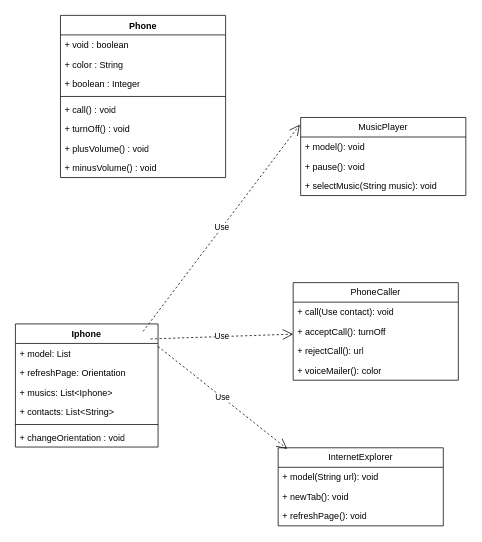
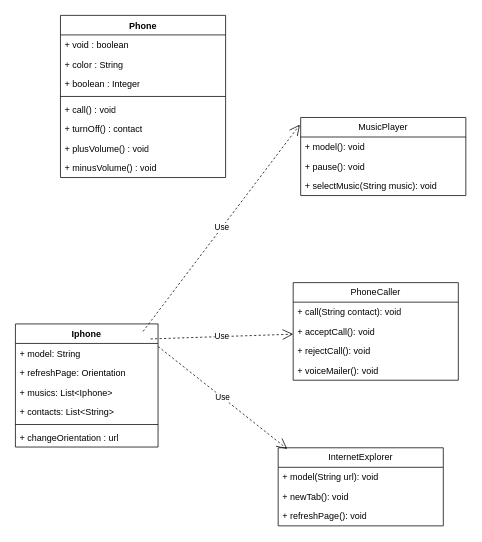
  <mxCell id="0" />
  <mxCell id="1" parent="0" />
  <mxCell id="2" value="Iphone&lt;br&gt;" style="swimlane;fontStyle=1;align=center;verticalAlign=top;childLayout=stackLayout;horizontal=1;startSize=26;horizontalStack=0;resizeParent=1;resizeParentMax=0;resizeLast=0;collapsible=1;marginBottom=0;whiteSpace=wrap;html=1;" vertex="1" parent="1"><mxGeometry x="20" y="431" width="190" height="164" as="geometry" /></mxCell>
  <mxCell id="3" value="Use" style="endArrow=open;endSize=12;dashed=1;html=1;rounded=0;entryX=-0.005;entryY=0.092;entryDx=0;entryDy=0;entryPerimeter=0;" edge="1" parent="2" target="21"><mxGeometry width="160" relative="1" as="geometry"><mxPoint x="170" y="10" as="sourcePoint" /><mxPoint x="330" y="10" as="targetPoint" /></mxGeometry></mxCell>
- <mxCell id="4" value="+ model: List" style="text;strokeColor=none;fillColor=none;align=left;verticalAlign=top;spacingLeft=4;spacingRight=4;overflow=hidden;rotatable=0;points=[[0,0.5],[1,0.5]];portConstraint=eastwest;whiteSpace=wrap;html=1;" vertex="1" parent="2"><mxGeometry y="26" width="190" height="26" as="geometry" /></mxCell>
+ <mxCell id="4" value="+ model: String" style="text;strokeColor=none;fillColor=none;align=left;verticalAlign=top;spacingLeft=4;spacingRight=4;overflow=hidden;rotatable=0;points=[[0,0.5],[1,0.5]];portConstraint=eastwest;whiteSpace=wrap;html=1;" vertex="1" parent="2"><mxGeometry y="26" width="190" height="26" as="geometry" /></mxCell>
  <mxCell id="5" value="+ refreshPage: Orientation" style="text;strokeColor=none;fillColor=none;align=left;verticalAlign=top;spacingLeft=4;spacingRight=4;overflow=hidden;rotatable=0;points=[[0,0.5],[1,0.5]];portConstraint=eastwest;whiteSpace=wrap;html=1;" vertex="1" parent="2"><mxGeometry y="52" width="190" height="26" as="geometry" /></mxCell>
  <mxCell id="6" value="+ musics: List&amp;lt;Iphone&amp;gt;" style="text;strokeColor=none;fillColor=none;align=left;verticalAlign=top;spacingLeft=4;spacingRight=4;overflow=hidden;rotatable=0;points=[[0,0.5],[1,0.5]];portConstraint=eastwest;whiteSpace=wrap;html=1;" vertex="1" parent="2"><mxGeometry y="78" width="190" height="26" as="geometry" /></mxCell>
  <mxCell id="7" value="+ contacts: List&amp;lt;String&amp;gt;" style="text;strokeColor=none;fillColor=none;align=left;verticalAlign=top;spacingLeft=4;spacingRight=4;overflow=hidden;rotatable=0;points=[[0,0.5],[1,0.5]];portConstraint=eastwest;whiteSpace=wrap;html=1;" vertex="1" parent="2"><mxGeometry y="104" width="190" height="26" as="geometry" /></mxCell>
  <mxCell id="8" value="" style="line;strokeWidth=1;fillColor=none;align=left;verticalAlign=middle;spacingTop=-1;spacingLeft=3;spacingRight=3;rotatable=0;labelPosition=right;points=[];portConstraint=eastwest;strokeColor=inherit;" vertex="1" parent="2"><mxGeometry y="130" width="190" height="8" as="geometry" /></mxCell>
- <mxCell id="9" value="+ changeOrientation : void" style="text;strokeColor=none;fillColor=none;align=left;verticalAlign=top;spacingLeft=4;spacingRight=4;overflow=hidden;rotatable=0;points=[[0,0.5],[1,0.5]];portConstraint=eastwest;whiteSpace=wrap;html=1;" vertex="1" parent="2"><mxGeometry y="138" width="190" height="26" as="geometry" /></mxCell>
+ <mxCell id="9" value="+ changeOrientation : url" style="text;strokeColor=none;fillColor=none;align=left;verticalAlign=top;spacingLeft=4;spacingRight=4;overflow=hidden;rotatable=0;points=[[0,0.5],[1,0.5]];portConstraint=eastwest;whiteSpace=wrap;html=1;" vertex="1" parent="2"><mxGeometry y="138" width="190" height="26" as="geometry" /></mxCell>
  <mxCell id="10" value="Use" style="endArrow=open;endSize=12;dashed=1;html=1;rounded=0;" edge="1" parent="2" target="25"><mxGeometry width="160" relative="1" as="geometry"><mxPoint x="180" y="20" as="sourcePoint" /><mxPoint x="389" y="-251" as="targetPoint" /></mxGeometry></mxCell>
  <mxCell id="11" value="Use" style="endArrow=open;endSize=12;dashed=1;html=1;rounded=0;entryX=0.055;entryY=0.015;entryDx=0;entryDy=0;entryPerimeter=0;" edge="1" parent="2" target="30"><mxGeometry width="160" relative="1" as="geometry"><mxPoint x="190" y="30" as="sourcePoint" /><mxPoint x="380" y="24" as="targetPoint" /></mxGeometry></mxCell>
  <mxCell id="12" value="Phone&lt;br&gt;" style="swimlane;fontStyle=1;align=center;verticalAlign=top;childLayout=stackLayout;horizontal=1;startSize=26;horizontalStack=0;resizeParent=1;resizeParentMax=0;resizeLast=0;collapsible=1;marginBottom=0;whiteSpace=wrap;html=1;" vertex="1" parent="1"><mxGeometry x="80" y="20" width="220" height="216" as="geometry" /></mxCell>
  <mxCell id="13" value="+ void : boolean&lt;br&gt;" style="text;strokeColor=none;fillColor=none;align=left;verticalAlign=top;spacingLeft=4;spacingRight=4;overflow=hidden;rotatable=0;points=[[0,0.5],[1,0.5]];portConstraint=eastwest;whiteSpace=wrap;html=1;" vertex="1" parent="12"><mxGeometry y="26" width="220" height="26" as="geometry" /></mxCell>
  <mxCell id="14" value="+ color : String" style="text;strokeColor=none;fillColor=none;align=left;verticalAlign=top;spacingLeft=4;spacingRight=4;overflow=hidden;rotatable=0;points=[[0,0.5],[1,0.5]];portConstraint=eastwest;whiteSpace=wrap;html=1;" vertex="1" parent="12"><mxGeometry y="52" width="220" height="26" as="geometry" /></mxCell>
  <mxCell id="15" value="+ boolean : Integer" style="text;strokeColor=none;fillColor=none;align=left;verticalAlign=top;spacingLeft=4;spacingRight=4;overflow=hidden;rotatable=0;points=[[0,0.5],[1,0.5]];portConstraint=eastwest;whiteSpace=wrap;html=1;" vertex="1" parent="12"><mxGeometry y="78" width="220" height="26" as="geometry" /></mxCell>
  <mxCell id="16" value="" style="line;strokeWidth=1;fillColor=none;align=left;verticalAlign=middle;spacingTop=-1;spacingLeft=3;spacingRight=3;rotatable=0;labelPosition=right;points=[];portConstraint=eastwest;strokeColor=inherit;" vertex="1" parent="12"><mxGeometry y="104" width="220" height="8" as="geometry" /></mxCell>
  <mxCell id="17" value="+ call() : void" style="text;strokeColor=none;fillColor=none;align=left;verticalAlign=top;spacingLeft=4;spacingRight=4;overflow=hidden;rotatable=0;points=[[0,0.5],[1,0.5]];portConstraint=eastwest;whiteSpace=wrap;html=1;" vertex="1" parent="12"><mxGeometry y="112" width="220" height="26" as="geometry" /></mxCell>
- <mxCell id="18" value="+ turnOff() : void" style="text;strokeColor=none;fillColor=none;align=left;verticalAlign=top;spacingLeft=4;spacingRight=4;overflow=hidden;rotatable=0;points=[[0,0.5],[1,0.5]];portConstraint=eastwest;whiteSpace=wrap;html=1;" vertex="1" parent="12"><mxGeometry y="138" width="220" height="26" as="geometry" /></mxCell>
+ <mxCell id="18" value="+ turnOff() : contact" style="text;strokeColor=none;fillColor=none;align=left;verticalAlign=top;spacingLeft=4;spacingRight=4;overflow=hidden;rotatable=0;points=[[0,0.5],[1,0.5]];portConstraint=eastwest;whiteSpace=wrap;html=1;" vertex="1" parent="12"><mxGeometry y="138" width="220" height="26" as="geometry" /></mxCell>
  <mxCell id="19" value="+ plusVolume() : void" style="text;strokeColor=none;fillColor=none;align=left;verticalAlign=top;spacingLeft=4;spacingRight=4;overflow=hidden;rotatable=0;points=[[0,0.5],[1,0.5]];portConstraint=eastwest;whiteSpace=wrap;html=1;" vertex="1" parent="12"><mxGeometry y="164" width="220" height="26" as="geometry" /></mxCell>
  <mxCell id="20" value="+ minusVolume() : void" style="text;strokeColor=none;fillColor=none;align=left;verticalAlign=top;spacingLeft=4;spacingRight=4;overflow=hidden;rotatable=0;points=[[0,0.5],[1,0.5]];portConstraint=eastwest;whiteSpace=wrap;html=1;" vertex="1" parent="12"><mxGeometry y="190" width="220" height="26" as="geometry" /></mxCell>
  <mxCell id="21" value="MusicPlayer" style="swimlane;fontStyle=0;childLayout=stackLayout;horizontal=1;startSize=26;fillColor=none;horizontalStack=0;resizeParent=1;resizeParentMax=0;resizeLast=0;collapsible=1;marginBottom=0;whiteSpace=wrap;html=1;" vertex="1" parent="1"><mxGeometry x="400" y="156" width="220" height="104" as="geometry" /></mxCell>
  <mxCell id="22" value="+ model(): void" style="text;strokeColor=none;fillColor=none;align=left;verticalAlign=top;spacingLeft=4;spacingRight=4;overflow=hidden;rotatable=0;points=[[0,0.5],[1,0.5]];portConstraint=eastwest;whiteSpace=wrap;html=1;" vertex="1" parent="21"><mxGeometry y="26" width="220" height="26" as="geometry" /></mxCell>
  <mxCell id="23" value="+ pause(): void" style="text;strokeColor=none;fillColor=none;align=left;verticalAlign=top;spacingLeft=4;spacingRight=4;overflow=hidden;rotatable=0;points=[[0,0.5],[1,0.5]];portConstraint=eastwest;whiteSpace=wrap;html=1;" vertex="1" parent="21"><mxGeometry y="52" width="220" height="26" as="geometry" /></mxCell>
  <mxCell id="24" value="+ selectMusic(String music): void" style="text;strokeColor=none;fillColor=none;align=left;verticalAlign=top;spacingLeft=4;spacingRight=4;overflow=hidden;rotatable=0;points=[[0,0.5],[1,0.5]];portConstraint=eastwest;whiteSpace=wrap;html=1;" vertex="1" parent="21"><mxGeometry y="78" width="220" height="26" as="geometry" /></mxCell>
  <mxCell id="25" value="PhoneCaller" style="swimlane;fontStyle=0;childLayout=stackLayout;horizontal=1;startSize=26;fillColor=none;horizontalStack=0;resizeParent=1;resizeParentMax=0;resizeLast=0;collapsible=1;marginBottom=0;whiteSpace=wrap;html=1;" vertex="1" parent="1"><mxGeometry x="390" y="376" width="220" height="130" as="geometry" /></mxCell>
- <mxCell id="26" value="+ call(Use contact): void" style="text;strokeColor=none;fillColor=none;align=left;verticalAlign=top;spacingLeft=4;spacingRight=4;overflow=hidden;rotatable=0;points=[[0,0.5],[1,0.5]];portConstraint=eastwest;whiteSpace=wrap;html=1;" vertex="1" parent="25"><mxGeometry y="26" width="220" height="26" as="geometry" /></mxCell>
- <mxCell id="27" value="+ acceptCall(): turnOff" style="text;strokeColor=none;fillColor=none;align=left;verticalAlign=top;spacingLeft=4;spacingRight=4;overflow=hidden;rotatable=0;points=[[0,0.5],[1,0.5]];portConstraint=eastwest;whiteSpace=wrap;html=1;" vertex="1" parent="25"><mxGeometry y="52" width="220" height="26" as="geometry" /></mxCell>
- <mxCell id="28" value="+ rejectCall(): url" style="text;strokeColor=none;fillColor=none;align=left;verticalAlign=top;spacingLeft=4;spacingRight=4;overflow=hidden;rotatable=0;points=[[0,0.5],[1,0.5]];portConstraint=eastwest;whiteSpace=wrap;html=1;" vertex="1" parent="25"><mxGeometry y="78" width="220" height="26" as="geometry" /></mxCell>
- <mxCell id="29" value="+ voiceMailer(): color" style="text;strokeColor=none;fillColor=none;align=left;verticalAlign=top;spacingLeft=4;spacingRight=4;overflow=hidden;rotatable=0;points=[[0,0.5],[1,0.5]];portConstraint=eastwest;whiteSpace=wrap;html=1;" vertex="1" parent="25"><mxGeometry y="104" width="220" height="26" as="geometry" /></mxCell>
+ <mxCell id="26" value="+ call(String contact): void" style="text;strokeColor=none;fillColor=none;align=left;verticalAlign=top;spacingLeft=4;spacingRight=4;overflow=hidden;rotatable=0;points=[[0,0.5],[1,0.5]];portConstraint=eastwest;whiteSpace=wrap;html=1;" vertex="1" parent="25"><mxGeometry y="26" width="220" height="26" as="geometry" /></mxCell>
+ <mxCell id="27" value="+ acceptCall(): void" style="text;strokeColor=none;fillColor=none;align=left;verticalAlign=top;spacingLeft=4;spacingRight=4;overflow=hidden;rotatable=0;points=[[0,0.5],[1,0.5]];portConstraint=eastwest;whiteSpace=wrap;html=1;" vertex="1" parent="25"><mxGeometry y="52" width="220" height="26" as="geometry" /></mxCell>
+ <mxCell id="28" value="+ rejectCall(): void" style="text;strokeColor=none;fillColor=none;align=left;verticalAlign=top;spacingLeft=4;spacingRight=4;overflow=hidden;rotatable=0;points=[[0,0.5],[1,0.5]];portConstraint=eastwest;whiteSpace=wrap;html=1;" vertex="1" parent="25"><mxGeometry y="78" width="220" height="26" as="geometry" /></mxCell>
+ <mxCell id="29" value="+ voiceMailer(): void" style="text;strokeColor=none;fillColor=none;align=left;verticalAlign=top;spacingLeft=4;spacingRight=4;overflow=hidden;rotatable=0;points=[[0,0.5],[1,0.5]];portConstraint=eastwest;whiteSpace=wrap;html=1;" vertex="1" parent="25"><mxGeometry y="104" width="220" height="26" as="geometry" /></mxCell>
  <mxCell id="30" value="InternetExplorer" style="swimlane;fontStyle=0;childLayout=stackLayout;horizontal=1;startSize=26;fillColor=none;horizontalStack=0;resizeParent=1;resizeParentMax=0;resizeLast=0;collapsible=1;marginBottom=0;whiteSpace=wrap;html=1;" vertex="1" parent="1"><mxGeometry x="370" y="596" width="220" height="104" as="geometry" /></mxCell>
  <mxCell id="31" value="+ model(String url): void" style="text;strokeColor=none;fillColor=none;align=left;verticalAlign=top;spacingLeft=4;spacingRight=4;overflow=hidden;rotatable=0;points=[[0,0.5],[1,0.5]];portConstraint=eastwest;whiteSpace=wrap;html=1;" vertex="1" parent="30"><mxGeometry y="26" width="220" height="26" as="geometry" /></mxCell>
  <mxCell id="32" value="+ newTab(): void" style="text;strokeColor=none;fillColor=none;align=left;verticalAlign=top;spacingLeft=4;spacingRight=4;overflow=hidden;rotatable=0;points=[[0,0.5],[1,0.5]];portConstraint=eastwest;whiteSpace=wrap;html=1;" vertex="1" parent="30"><mxGeometry y="52" width="220" height="26" as="geometry" /></mxCell>
  <mxCell id="33" value="+ refreshPage(): void" style="text;strokeColor=none;fillColor=none;align=left;verticalAlign=top;spacingLeft=4;spacingRight=4;overflow=hidden;rotatable=0;points=[[0,0.5],[1,0.5]];portConstraint=eastwest;whiteSpace=wrap;html=1;" vertex="1" parent="30"><mxGeometry y="78" width="220" height="26" as="geometry" /></mxCell>
